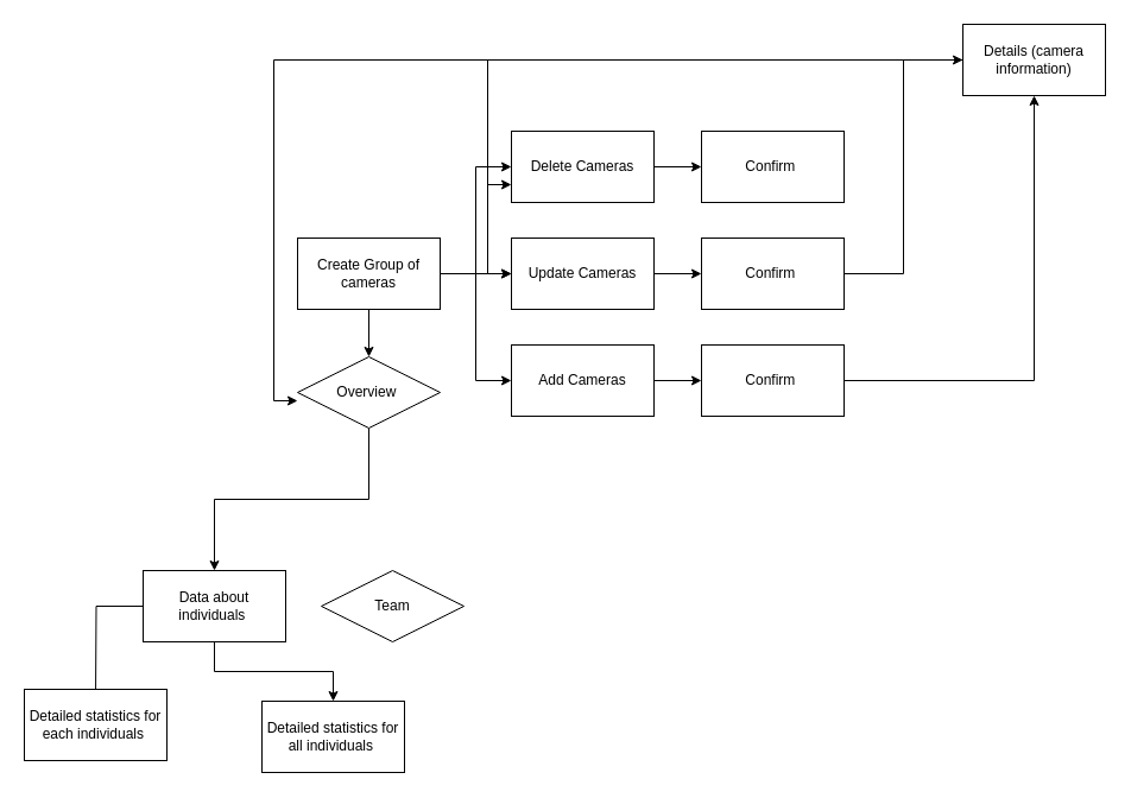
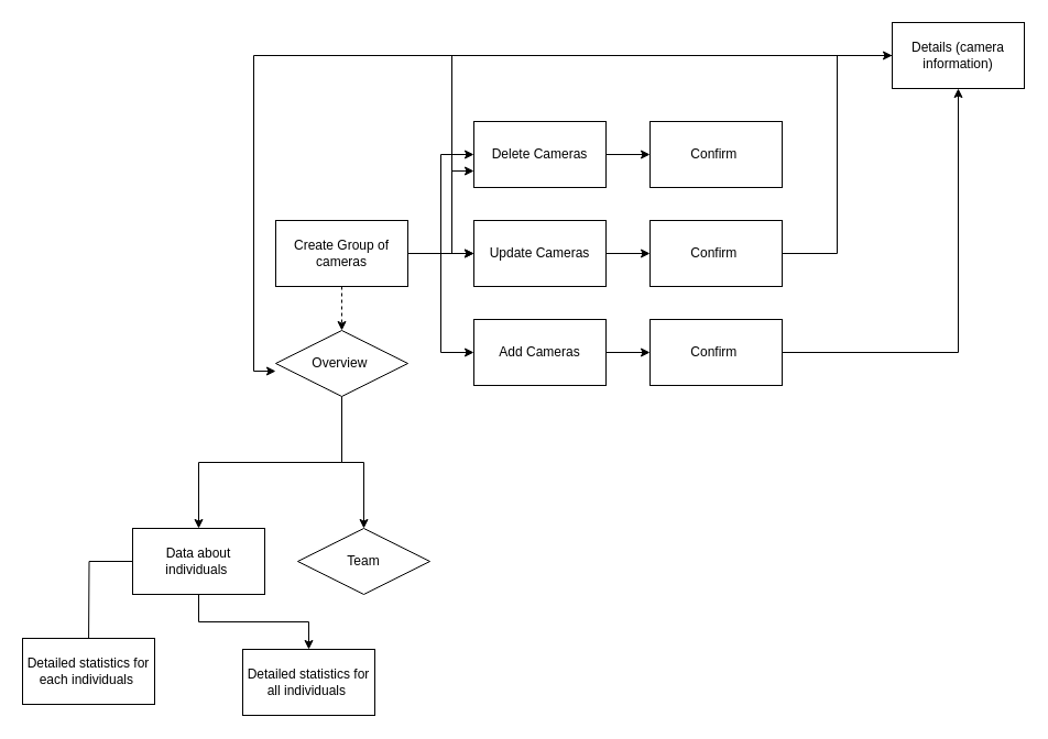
  <mxCell id="0" />
  <mxCell id="1" parent="0" />
  <mxCell id="2" style="edgeStyle=orthogonalEdgeStyle;rounded=0;orthogonalLoop=1;jettySize=auto;html=1;" edge="1" parent="1" source="6" target="8"><mxGeometry relative="1" as="geometry" /></mxCell>
  <mxCell id="3" style="edgeStyle=orthogonalEdgeStyle;rounded=0;orthogonalLoop=1;jettySize=auto;html=1;entryX=0;entryY=0.5;entryDx=0;entryDy=0;" edge="1" parent="1" source="6" target="10"><mxGeometry relative="1" as="geometry" /></mxCell>
  <mxCell id="4" style="edgeStyle=orthogonalEdgeStyle;rounded=0;orthogonalLoop=1;jettySize=auto;html=1;exitX=1;exitY=0.5;exitDx=0;exitDy=0;entryX=0;entryY=0.5;entryDx=0;entryDy=0;" edge="1" parent="1" source="6" target="12"><mxGeometry relative="1" as="geometry" /></mxCell>
- <mxCell id="5" value="" style="edgeStyle=orthogonalEdgeStyle;rounded=0;orthogonalLoop=1;jettySize=auto;html=1;" edge="1" parent="1" source="6" target="24"><mxGeometry relative="1" as="geometry" /></mxCell>
+ <mxCell id="5" value="" style="edgeStyle=orthogonalEdgeStyle;rounded=0;orthogonalLoop=1;jettySize=auto;html=1;dashed=1;" edge="1" parent="1" source="6" target="24"><mxGeometry relative="1" as="geometry" /></mxCell>
  <mxCell id="6" value="Create Group of cameras" style="rounded=0;whiteSpace=wrap;html=1;" vertex="1" parent="1"><mxGeometry x="250" y="200" width="120" height="60" as="geometry" /></mxCell>
  <mxCell id="7" value="" style="edgeStyle=orthogonalEdgeStyle;rounded=0;orthogonalLoop=1;jettySize=auto;html=1;" edge="1" parent="1" source="8" target="15"><mxGeometry relative="1" as="geometry" /></mxCell>
  <mxCell id="8" value="Update Cameras" style="rounded=0;whiteSpace=wrap;html=1;" vertex="1" parent="1"><mxGeometry x="430" y="200" width="120" height="60" as="geometry" /></mxCell>
  <mxCell id="9" value="" style="edgeStyle=orthogonalEdgeStyle;rounded=0;orthogonalLoop=1;jettySize=auto;html=1;" edge="1" parent="1" source="10" target="17"><mxGeometry relative="1" as="geometry" /></mxCell>
  <mxCell id="10" value="Add Cameras" style="rounded=0;whiteSpace=wrap;html=1;" vertex="1" parent="1"><mxGeometry x="430" y="290" width="120" height="60" as="geometry" /></mxCell>
  <mxCell id="11" style="edgeStyle=orthogonalEdgeStyle;rounded=0;orthogonalLoop=1;jettySize=auto;html=1;" edge="1" parent="1" source="12" target="13"><mxGeometry relative="1" as="geometry"><mxPoint x="600" y="140" as="targetPoint" /></mxGeometry></mxCell>
  <mxCell id="12" value="Delete Cameras" style="rounded=0;whiteSpace=wrap;html=1;" vertex="1" parent="1"><mxGeometry x="430" y="110" width="120" height="60" as="geometry" /></mxCell>
  <mxCell id="13" value="Confirm&amp;nbsp;" style="rounded=0;whiteSpace=wrap;html=1;" vertex="1" parent="1"><mxGeometry x="590" y="110" width="120" height="60" as="geometry" /></mxCell>
  <mxCell id="14" style="edgeStyle=orthogonalEdgeStyle;rounded=0;orthogonalLoop=1;jettySize=auto;html=1;entryX=0;entryY=0.5;entryDx=0;entryDy=0;" edge="1" parent="1" source="15" target="21"><mxGeometry relative="1" as="geometry" /></mxCell>
  <mxCell id="15" value="Confirm&amp;nbsp;" style="whiteSpace=wrap;html=1;rounded=0;" vertex="1" parent="1"><mxGeometry x="590" y="200" width="120" height="60" as="geometry" /></mxCell>
  <mxCell id="16" value="" style="edgeStyle=orthogonalEdgeStyle;rounded=0;orthogonalLoop=1;jettySize=auto;html=1;" edge="1" parent="1" source="17" target="21"><mxGeometry relative="1" as="geometry" /></mxCell>
  <mxCell id="17" value="Confirm&amp;nbsp;" style="whiteSpace=wrap;html=1;rounded=0;" vertex="1" parent="1"><mxGeometry x="590" y="290" width="120" height="60" as="geometry" /></mxCell>
  <mxCell id="18" style="edgeStyle=orthogonalEdgeStyle;rounded=0;orthogonalLoop=1;jettySize=auto;html=1;entryX=0;entryY=0.5;entryDx=0;entryDy=0;" edge="1" parent="1" source="21" target="8"><mxGeometry relative="1" as="geometry" /></mxCell>
  <mxCell id="19" style="edgeStyle=orthogonalEdgeStyle;rounded=0;orthogonalLoop=1;jettySize=auto;html=1;entryX=0;entryY=0.75;entryDx=0;entryDy=0;" edge="1" parent="1" source="21" target="12"><mxGeometry relative="1" as="geometry" /></mxCell>
  <mxCell id="20" style="edgeStyle=orthogonalEdgeStyle;rounded=0;orthogonalLoop=1;jettySize=auto;html=1;entryX=0;entryY=0.617;entryDx=0;entryDy=0;entryPerimeter=0;" edge="1" parent="1" source="21" target="24"><mxGeometry relative="1" as="geometry" /></mxCell>
  <mxCell id="21" value="Details (camera information)" style="whiteSpace=wrap;html=1;rounded=0;" vertex="1" parent="1"><mxGeometry x="810" y="20" width="120" height="60" as="geometry" /></mxCell>
  <mxCell id="22" style="edgeStyle=orthogonalEdgeStyle;rounded=0;orthogonalLoop=1;jettySize=auto;html=1;exitX=0.5;exitY=1;exitDx=0;exitDy=0;" edge="1" parent="1" source="24" target="27"><mxGeometry relative="1" as="geometry" /></mxCell>
+ <mxCell id="23" style="edgeStyle=orthogonalEdgeStyle;rounded=0;orthogonalLoop=1;jettySize=auto;html=1;" edge="1" parent="1" source="24" target="28"><mxGeometry relative="1" as="geometry" /></mxCell>
  <mxCell id="24" value="Overview&amp;nbsp;" style="rhombus;whiteSpace=wrap;html=1;" vertex="1" parent="1"><mxGeometry x="250" y="300" width="120" height="60" as="geometry" /></mxCell>
  <mxCell id="25" value="" style="edgeStyle=orthogonalEdgeStyle;rounded=0;orthogonalLoop=1;jettySize=auto;html=1;" edge="1" parent="1" source="27" target="29"><mxGeometry relative="1" as="geometry" /></mxCell>
  <mxCell id="26" style="edgeStyle=orthogonalEdgeStyle;rounded=0;orthogonalLoop=1;jettySize=auto;html=1;" edge="1" parent="1" source="27"><mxGeometry relative="1" as="geometry"><mxPoint x="80" y="590" as="targetPoint" /></mxGeometry></mxCell>
  <mxCell id="27" value="Data about individuals&amp;nbsp;" style="rounded=0;whiteSpace=wrap;html=1;" vertex="1" parent="1"><mxGeometry x="120" y="480" width="120" height="60" as="geometry" /></mxCell>
  <mxCell id="28" value="Team" style="rhombus;whiteSpace=wrap;html=1;" vertex="1" parent="1"><mxGeometry x="270" y="480" width="120" height="60" as="geometry" /></mxCell>
  <mxCell id="29" value="Detailed statistics for all individuals&amp;nbsp;" style="whiteSpace=wrap;html=1;rounded=0;" vertex="1" parent="1"><mxGeometry x="220" y="590" width="120" height="60" as="geometry" /></mxCell>
  <mxCell id="30" value="&lt;span style=&quot;&quot;&gt;Detailed statistics for each individuals&amp;nbsp;&lt;/span&gt;" style="rounded=0;whiteSpace=wrap;html=1;" vertex="1" parent="1"><mxGeometry x="20" y="580" width="120" height="60" as="geometry" /></mxCell>
